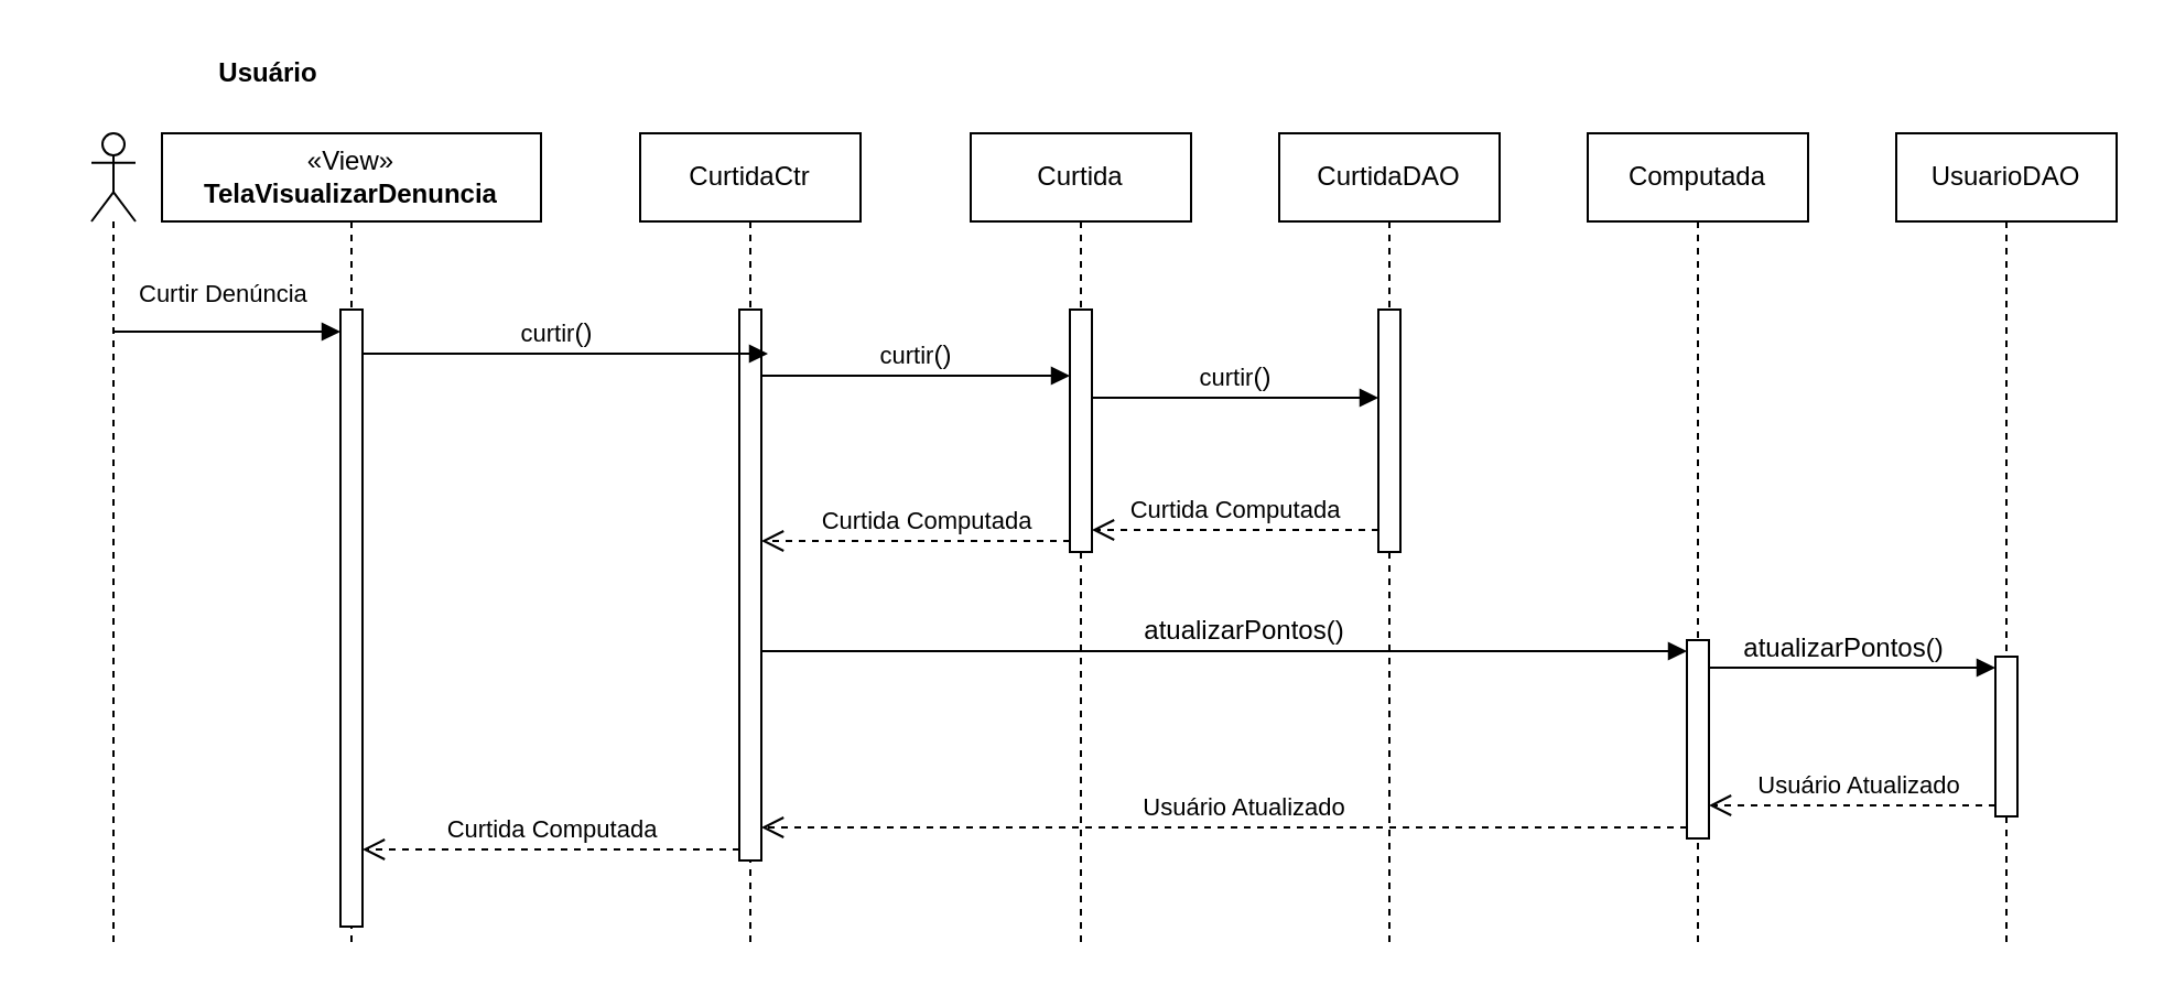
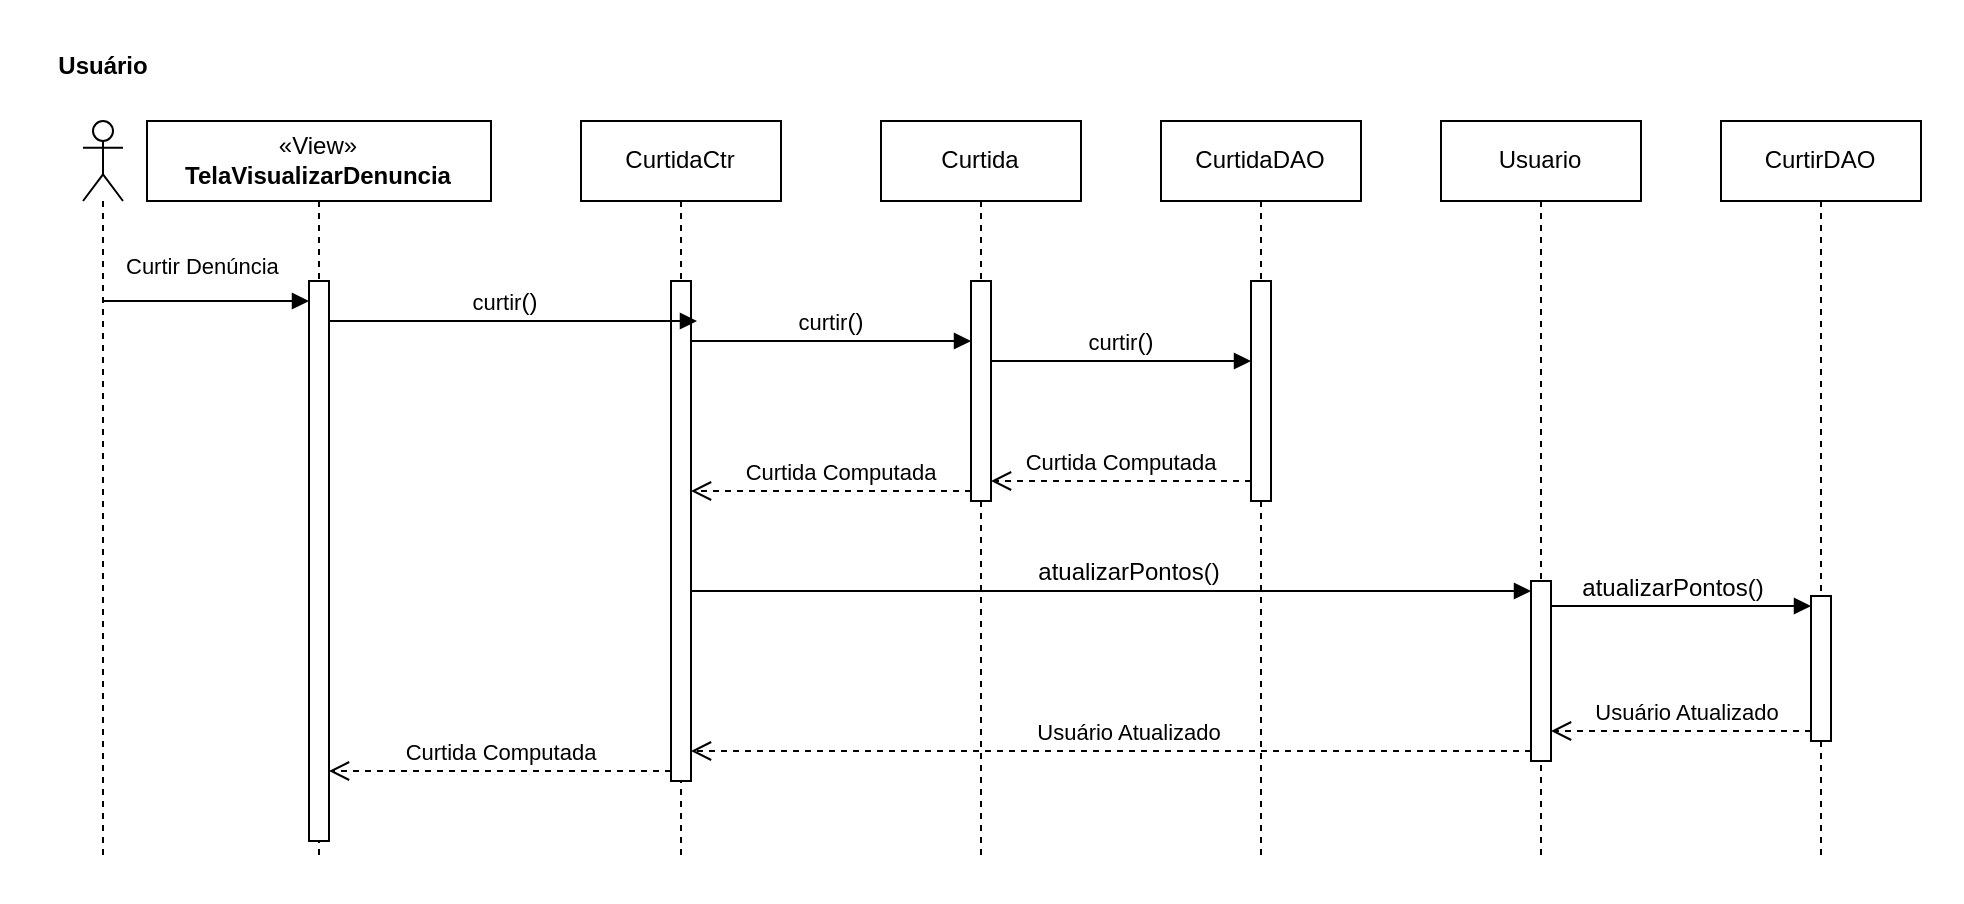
  <mxCell id="0" />
  <mxCell id="1" parent="0" />
  <mxCell id="2" value="" style="shape=umlLifeline;perimeter=lifelinePerimeter;whiteSpace=wrap;html=1;container=1;dropTarget=0;collapsible=0;recursiveResize=0;outlineConnect=0;portConstraint=eastwest;newEdgeStyle={&quot;curved&quot;:0,&quot;rounded&quot;:0};participant=umlActor;" parent="1" vertex="1"><mxGeometry x="41" y="60" width="20" height="370" as="geometry" /></mxCell>
  <mxCell id="3" value="«View»&lt;br&gt;&lt;b&gt;TelaVisualizarDenuncia&lt;/b&gt;" style="shape=umlLifeline;perimeter=lifelinePerimeter;whiteSpace=wrap;html=1;container=1;dropTarget=0;collapsible=0;recursiveResize=0;outlineConnect=0;portConstraint=eastwest;newEdgeStyle={&quot;curved&quot;:0,&quot;rounded&quot;:0};" parent="1" vertex="1"><mxGeometry x="73" y="60" width="172" height="370" as="geometry" /></mxCell>
  <mxCell id="4" value="" style="html=1;points=[[0,0,0,0,5],[0,1,0,0,-5],[1,0,0,0,5],[1,1,0,0,-5]];perimeter=orthogonalPerimeter;outlineConnect=0;targetShapes=umlLifeline;portConstraint=eastwest;newEdgeStyle={&quot;curved&quot;:0,&quot;rounded&quot;:0};" parent="3" vertex="1"><mxGeometry x="81" y="80" width="10" height="280" as="geometry" /></mxCell>
  <mxCell id="5" value="&lt;span style=&quot;font-family: Helvetica; font-size: 12px; font-style: normal; font-variant-ligatures: normal; font-variant-caps: normal; font-weight: 400; letter-spacing: normal; orphans: 2; text-align: center; text-indent: 0px; text-transform: none; widows: 2; word-spacing: 0px; -webkit-text-stroke-width: 0px; white-space: nowrap; text-decoration-thickness: initial; text-decoration-style: initial; text-decoration-color: initial; float: none; display: inline !important;&quot;&gt;Curtida&lt;/span&gt;" style="shape=umlLifeline;perimeter=lifelinePerimeter;whiteSpace=wrap;html=1;container=1;dropTarget=0;collapsible=0;recursiveResize=0;outlineConnect=0;portConstraint=eastwest;newEdgeStyle={&quot;curved&quot;:0,&quot;rounded&quot;:0};" parent="1" vertex="1"><mxGeometry x="440" y="60" width="100" height="370" as="geometry" /></mxCell>
  <mxCell id="6" value="" style="html=1;points=[[0,0,0,0,5],[0,1,0,0,-5],[1,0,0,0,5],[1,1,0,0,-5]];perimeter=orthogonalPerimeter;outlineConnect=0;targetShapes=umlLifeline;portConstraint=eastwest;newEdgeStyle={&quot;curved&quot;:0,&quot;rounded&quot;:0};" parent="5" vertex="1"><mxGeometry x="45" y="80" width="10" height="110" as="geometry" /></mxCell>
  <mxCell id="7" value="&lt;span style=&quot;text-wrap: nowrap;&quot;&gt;CurtidaCtr&lt;/span&gt;" style="shape=umlLifeline;perimeter=lifelinePerimeter;whiteSpace=wrap;html=1;container=1;dropTarget=0;collapsible=0;recursiveResize=0;outlineConnect=0;portConstraint=eastwest;newEdgeStyle={&quot;curved&quot;:0,&quot;rounded&quot;:0};" parent="1" vertex="1"><mxGeometry x="290" y="60" width="100" height="370" as="geometry" /></mxCell>
  <mxCell id="8" value="" style="html=1;points=[[0,0,0,0,5],[0,1,0,0,-5],[1,0,0,0,5],[1,1,0,0,-5]];perimeter=orthogonalPerimeter;outlineConnect=0;targetShapes=umlLifeline;portConstraint=eastwest;newEdgeStyle={&quot;curved&quot;:0,&quot;rounded&quot;:0};" parent="7" vertex="1"><mxGeometry x="45" y="80" width="10" height="250" as="geometry" /></mxCell>
  <mxCell id="9" value="Curtir Denúncia" style="endArrow=block;endFill=1;html=1;edgeStyle=orthogonalEdgeStyle;align=left;verticalAlign=top;rounded=0;" parent="1" target="4" edge="1"><mxGeometry x="-0.808" y="30" relative="1" as="geometry"><mxPoint x="50.929" y="150" as="sourcePoint" /><mxPoint x="156" y="150" as="targetPoint" /><mxPoint as="offset" /><Array as="points"><mxPoint x="83" y="150" /><mxPoint x="83" y="150" /></Array></mxGeometry></mxCell>
  <mxCell id="10" value="&lt;span style=&quot;text-align: left;&quot;&gt;curtir&lt;/span&gt;&lt;span style=&quot;font-size: 12px; text-align: left;&quot;&gt;()&lt;/span&gt;" style="html=1;verticalAlign=bottom;endArrow=block;curved=0;rounded=0;" parent="1" edge="1"><mxGeometry x="-0.044" relative="1" as="geometry"><mxPoint x="164" y="160" as="sourcePoint" /><mxPoint as="offset" /><mxPoint x="348" y="160" as="targetPoint" /></mxGeometry></mxCell>
  <mxCell id="11" value="&lt;div style=&quot;text-align: left;&quot;&gt;curtir&lt;span style=&quot;font-size: 12px;&quot;&gt;()&lt;/span&gt;&lt;br&gt;&lt;/div&gt;" style="html=1;verticalAlign=bottom;endArrow=block;curved=0;rounded=0;" parent="1" edge="1" target="6"><mxGeometry x="0.003" relative="1" as="geometry"><mxPoint x="345" y="170" as="sourcePoint" /><mxPoint as="offset" /><mxPoint x="495" y="170" as="targetPoint" /></mxGeometry></mxCell>
  <mxCell id="12" value="Curtida Computada" style="html=1;verticalAlign=bottom;endArrow=open;dashed=1;endSize=8;curved=0;rounded=0;exitX=0;exitY=1;exitDx=0;exitDy=-5;exitPerimeter=0;" parent="1" source="6" target="8" edge="1"><mxGeometry x="-0.071" relative="1" as="geometry"><mxPoint x="415" y="240" as="targetPoint" /><mxPoint x="490" y="245" as="sourcePoint" /><mxPoint as="offset" /></mxGeometry></mxCell>
- <mxCell id="13" value="Usuário" style="text;align=center;fontStyle=1;verticalAlign=middle;spacingLeft=3;spacingRight=3;strokeColor=none;rotatable=0;points=[[0,0.5],[1,0.5]];portConstraint=eastwest;html=1;" parent="1" vertex="1"><mxGeometry x="90" y="20" width="62" height="26" as="geometry" /></mxCell>
+ <mxCell id="13" value="Usuário" style="text;align=center;fontStyle=1;verticalAlign=middle;spacingLeft=3;spacingRight=3;strokeColor=none;rotatable=0;points=[[0,0.5],[1,0.5]];portConstraint=eastwest;html=1;" parent="1" vertex="1"><mxGeometry x="20" y="20" width="62" height="26" as="geometry" /></mxCell>
  <mxCell id="14" value="&lt;span style=&quot;font-family: Helvetica; font-size: 12px; font-style: normal; font-variant-ligatures: normal; font-variant-caps: normal; font-weight: 400; letter-spacing: normal; orphans: 2; text-align: center; text-indent: 0px; text-transform: none; widows: 2; word-spacing: 0px; -webkit-text-stroke-width: 0px; white-space: nowrap; text-decoration-thickness: initial; text-decoration-style: initial; text-decoration-color: initial; float: none; display: inline !important;&quot;&gt;CurtidaDAO&lt;/span&gt;" style="shape=umlLifeline;perimeter=lifelinePerimeter;whiteSpace=wrap;html=1;container=1;dropTarget=0;collapsible=0;recursiveResize=0;outlineConnect=0;portConstraint=eastwest;newEdgeStyle={&quot;curved&quot;:0,&quot;rounded&quot;:0};" parent="1" vertex="1"><mxGeometry x="580" y="60" width="100" height="370" as="geometry" /></mxCell>
  <mxCell id="15" value="" style="html=1;points=[[0,0,0,0,5],[0,1,0,0,-5],[1,0,0,0,5],[1,1,0,0,-5]];perimeter=orthogonalPerimeter;outlineConnect=0;targetShapes=umlLifeline;portConstraint=eastwest;newEdgeStyle={&quot;curved&quot;:0,&quot;rounded&quot;:0};" parent="14" vertex="1"><mxGeometry x="45" y="80" width="10" height="110" as="geometry" /></mxCell>
  <mxCell id="16" value="&lt;div style=&quot;text-align: left;&quot;&gt;curtir&lt;span style=&quot;font-size: 12px;&quot;&gt;()&lt;/span&gt;&lt;br&gt;&lt;/div&gt;" style="html=1;verticalAlign=bottom;endArrow=block;curved=0;rounded=0;" parent="1" edge="1"><mxGeometry relative="1" as="geometry"><mxPoint x="495" y="180" as="sourcePoint" /><mxPoint as="offset" /><mxPoint x="625" y="180" as="targetPoint" /></mxGeometry></mxCell>
- <mxCell id="17" value="&lt;span style=&quot;font-family: Helvetica; font-size: 12px; font-style: normal; font-variant-ligatures: normal; font-variant-caps: normal; font-weight: 400; letter-spacing: normal; orphans: 2; text-align: center; text-indent: 0px; text-transform: none; widows: 2; word-spacing: 0px; -webkit-text-stroke-width: 0px; white-space: nowrap; text-decoration-thickness: initial; text-decoration-style: initial; text-decoration-color: initial; float: none; display: inline !important;&quot;&gt;Computada&lt;/span&gt;" style="shape=umlLifeline;perimeter=lifelinePerimeter;whiteSpace=wrap;html=1;container=1;dropTarget=0;collapsible=0;recursiveResize=0;outlineConnect=0;portConstraint=eastwest;newEdgeStyle={&quot;curved&quot;:0,&quot;rounded&quot;:0};" parent="1" vertex="1"><mxGeometry x="720" y="60" width="100" height="370" as="geometry" /></mxCell>
+ <mxCell id="17" value="&lt;span style=&quot;font-family: Helvetica; font-size: 12px; font-style: normal; font-variant-ligatures: normal; font-variant-caps: normal; font-weight: 400; letter-spacing: normal; orphans: 2; text-align: center; text-indent: 0px; text-transform: none; widows: 2; word-spacing: 0px; -webkit-text-stroke-width: 0px; white-space: nowrap; text-decoration-thickness: initial; text-decoration-style: initial; text-decoration-color: initial; float: none; display: inline !important;&quot;&gt;Usuario&lt;/span&gt;" style="shape=umlLifeline;perimeter=lifelinePerimeter;whiteSpace=wrap;html=1;container=1;dropTarget=0;collapsible=0;recursiveResize=0;outlineConnect=0;portConstraint=eastwest;newEdgeStyle={&quot;curved&quot;:0,&quot;rounded&quot;:0};" parent="1" vertex="1"><mxGeometry x="720" y="60" width="100" height="370" as="geometry" /></mxCell>
  <mxCell id="18" value="" style="html=1;points=[[0,0,0,0,5],[0,1,0,0,-5],[1,0,0,0,5],[1,1,0,0,-5]];perimeter=orthogonalPerimeter;outlineConnect=0;targetShapes=umlLifeline;portConstraint=eastwest;newEdgeStyle={&quot;curved&quot;:0,&quot;rounded&quot;:0};" parent="17" vertex="1"><mxGeometry x="45" y="230" width="10" height="90" as="geometry" /></mxCell>
- <mxCell id="19" value="&lt;span style=&quot;text-wrap: nowrap;&quot;&gt;Usuario&lt;/span&gt;DAO" style="shape=umlLifeline;perimeter=lifelinePerimeter;whiteSpace=wrap;html=1;container=1;dropTarget=0;collapsible=0;recursiveResize=0;outlineConnect=0;portConstraint=eastwest;newEdgeStyle={&quot;curved&quot;:0,&quot;rounded&quot;:0};" parent="1" vertex="1"><mxGeometry x="860" y="60" width="100" height="370" as="geometry" /></mxCell>
+ <mxCell id="19" value="&lt;span style=&quot;text-wrap: nowrap;&quot;&gt;Curtir&lt;/span&gt;DAO" style="shape=umlLifeline;perimeter=lifelinePerimeter;whiteSpace=wrap;html=1;container=1;dropTarget=0;collapsible=0;recursiveResize=0;outlineConnect=0;portConstraint=eastwest;newEdgeStyle={&quot;curved&quot;:0,&quot;rounded&quot;:0};" parent="1" vertex="1"><mxGeometry x="860" y="60" width="100" height="370" as="geometry" /></mxCell>
  <mxCell id="20" value="" style="html=1;points=[[0,0,0,0,5],[0,1,0,0,-5],[1,0,0,0,5],[1,1,0,0,-5]];perimeter=orthogonalPerimeter;outlineConnect=0;targetShapes=umlLifeline;portConstraint=eastwest;newEdgeStyle={&quot;curved&quot;:0,&quot;rounded&quot;:0};" parent="19" vertex="1"><mxGeometry x="45" y="237.5" width="10" height="72.5" as="geometry" /></mxCell>
  <mxCell id="21" value="&lt;span style=&quot;font-size: 12px; text-align: left;&quot;&gt;atualizarPontos()&lt;/span&gt;" style="html=1;verticalAlign=bottom;endArrow=block;curved=0;rounded=0;entryX=0;entryY=0;entryDx=0;entryDy=5;entryPerimeter=0;" parent="1" target="18" edge="1"><mxGeometry x="0.042" relative="1" as="geometry"><mxPoint x="345" y="295" as="sourcePoint" /><mxPoint as="offset" /><mxPoint x="750" y="360" as="targetPoint" /><Array as="points" /></mxGeometry></mxCell>
  <mxCell id="22" value="&lt;span style=&quot;font-size: 12px; text-align: left;&quot;&gt;atualizarPontos()&lt;/span&gt;" style="html=1;verticalAlign=bottom;endArrow=block;curved=0;rounded=0;entryX=0;entryY=0;entryDx=0;entryDy=5;" parent="1" source="18" target="20" edge="1"><mxGeometry x="-0.06" relative="1" as="geometry"><mxPoint x="886" y="325" as="sourcePoint" /><mxPoint as="offset" /></mxGeometry></mxCell>
  <mxCell id="23" value="Usuário Atualizado" style="html=1;verticalAlign=bottom;endArrow=open;dashed=1;endSize=8;curved=0;rounded=0;exitX=0;exitY=1;exitDx=0;exitDy=-5;exitPerimeter=0;" parent="1" source="18" edge="1"><mxGeometry x="-0.042" relative="1" as="geometry"><mxPoint x="345" y="375" as="targetPoint" /><mxPoint as="offset" /><mxPoint x="775" y="405" as="sourcePoint" /></mxGeometry></mxCell>
  <mxCell id="24" value="Usuário Atualizado" style="html=1;verticalAlign=bottom;endArrow=open;dashed=1;endSize=8;curved=0;rounded=0;exitX=0;exitY=1;exitDx=0;exitDy=-5;exitPerimeter=0;" parent="1" source="20" target="18" edge="1"><mxGeometry x="-0.044" relative="1" as="geometry"><mxPoint x="700" y="457" as="targetPoint" /><mxPoint as="offset" /><mxPoint x="940" y="457" as="sourcePoint" /></mxGeometry></mxCell>
  <mxCell id="25" value="Curtida Computada" style="html=1;verticalAlign=bottom;endArrow=open;dashed=1;endSize=8;curved=0;rounded=0;" parent="1" edge="1"><mxGeometry relative="1" as="geometry"><mxPoint x="495" y="240" as="targetPoint" /><mxPoint x="625" y="240" as="sourcePoint" /><mxPoint as="offset" /></mxGeometry></mxCell>
  <mxCell id="26" value="Curtida Computada" style="html=1;verticalAlign=bottom;endArrow=open;dashed=1;endSize=8;curved=0;rounded=0;exitX=0;exitY=1;exitDx=0;exitDy=-5;exitPerimeter=0;" parent="1" source="8" target="4" edge="1"><mxGeometry x="-0.006" relative="1" as="geometry"><mxPoint x="193" y="255" as="targetPoint" /><mxPoint x="343" y="255" as="sourcePoint" /><mxPoint as="offset" /></mxGeometry></mxCell>
